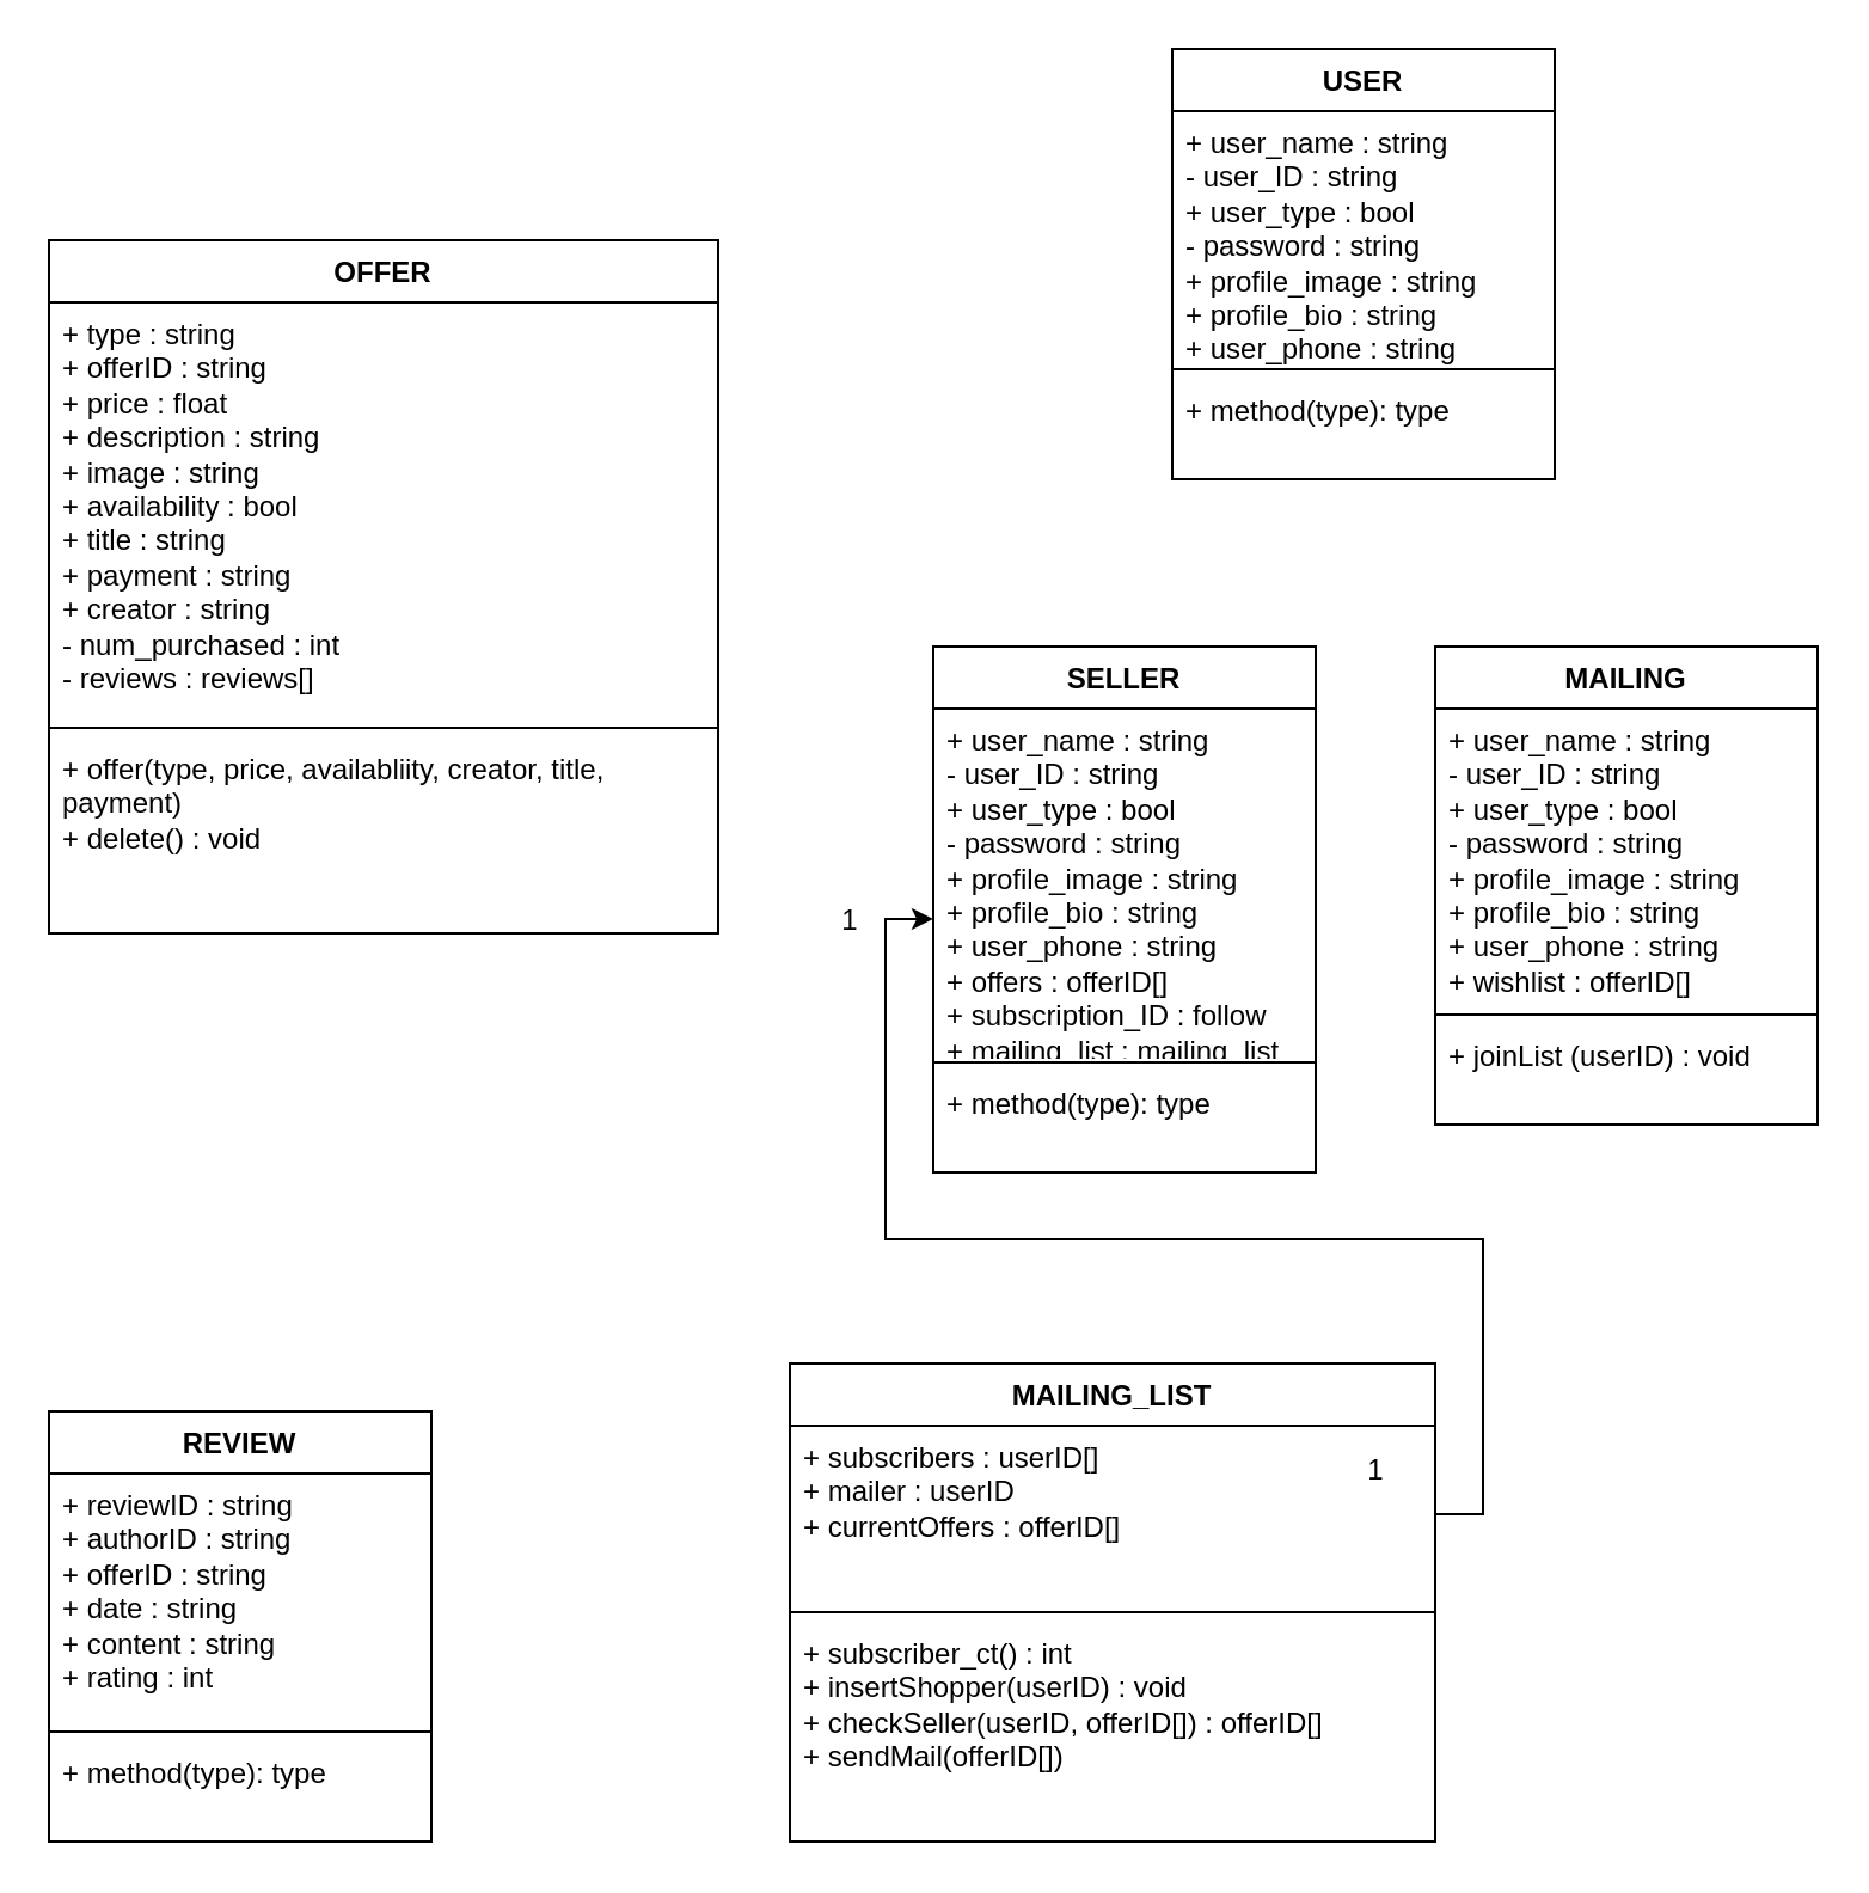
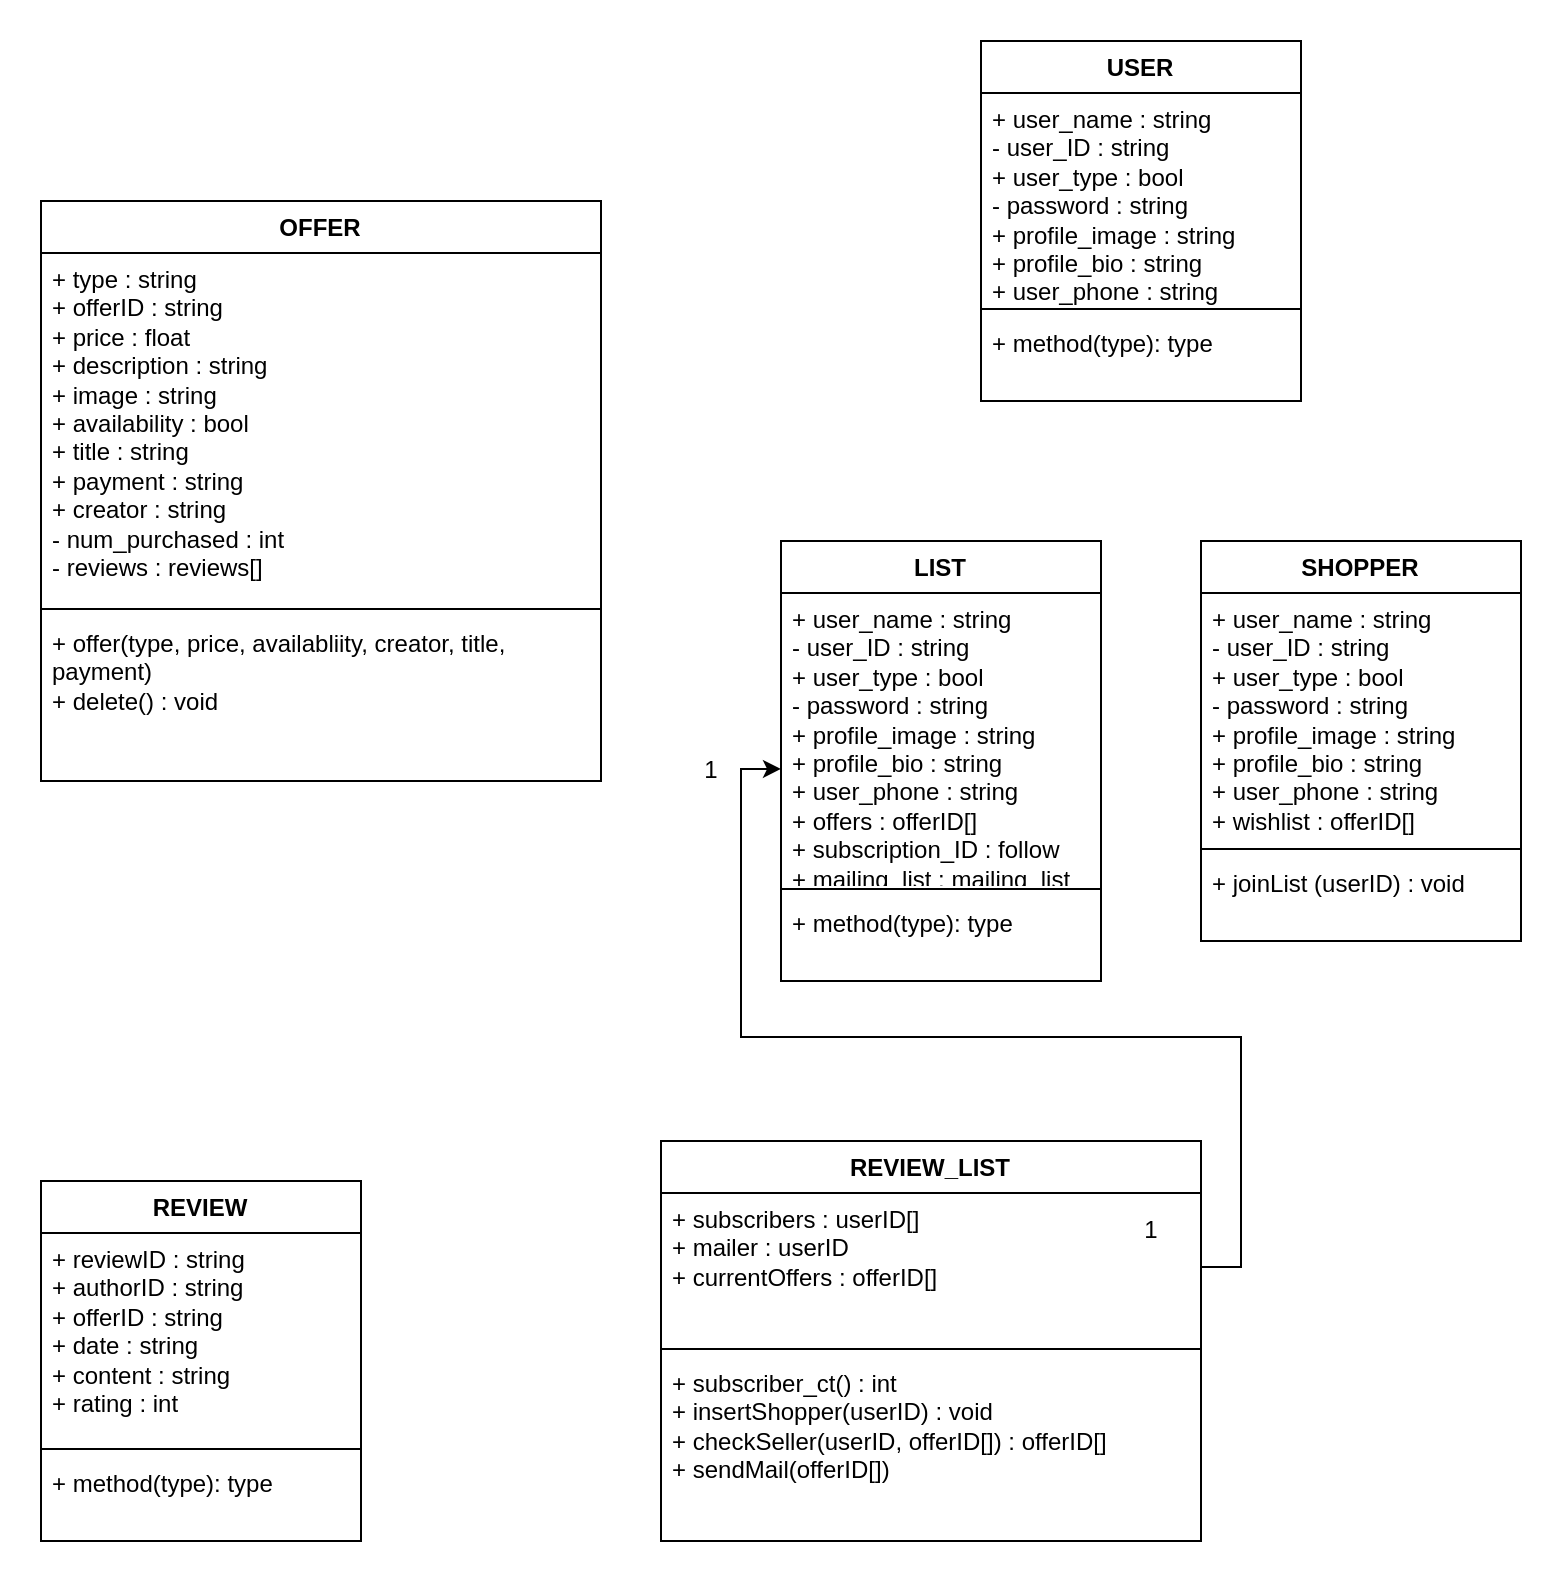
  <mxCell id="0" />
  <mxCell id="1" parent="0" />
  <mxCell id="2" value="OFFER" style="swimlane;fontStyle=1;align=center;verticalAlign=top;childLayout=stackLayout;horizontal=1;startSize=26;horizontalStack=0;resizeParent=1;resizeParentMax=0;resizeLast=0;collapsible=1;marginBottom=0;whiteSpace=wrap;html=1;" vertex="1" parent="1"><mxGeometry x="20" y="100" width="280" height="290" as="geometry" /></mxCell>
  <mxCell id="3" value="+ type : string&lt;div&gt;+ offerID : string&lt;br&gt;&lt;div&gt;+ price : float&lt;/div&gt;&lt;div&gt;+ description : string&lt;/div&gt;&lt;div&gt;+ image : string&lt;/div&gt;&lt;div&gt;+ availability : bool&lt;/div&gt;&lt;div&gt;+ title : string&lt;/div&gt;&lt;div&gt;+ payment : string&lt;/div&gt;&lt;div&gt;+ creator : string&lt;/div&gt;&lt;/div&gt;&lt;div&gt;- num_purchased : int&lt;/div&gt;&lt;div&gt;- reviews : reviews[]&lt;/div&gt;" style="text;strokeColor=none;fillColor=none;align=left;verticalAlign=top;spacingLeft=4;spacingRight=4;overflow=hidden;rotatable=0;points=[[0,0.5],[1,0.5]];portConstraint=eastwest;whiteSpace=wrap;html=1;" vertex="1" parent="2"><mxGeometry y="26" width="280" height="174" as="geometry" /></mxCell>
  <mxCell id="4" value="" style="line;strokeWidth=1;fillColor=none;align=left;verticalAlign=middle;spacingTop=-1;spacingLeft=3;spacingRight=3;rotatable=0;labelPosition=right;points=[];portConstraint=eastwest;strokeColor=inherit;" vertex="1" parent="2"><mxGeometry y="200" width="280" height="8" as="geometry" /></mxCell>
  <mxCell id="5" value="+ offer(type, price, availabliity, creator, title, payment)&lt;div&gt;+ delete() : void&lt;/div&gt;" style="text;strokeColor=none;fillColor=none;align=left;verticalAlign=top;spacingLeft=4;spacingRight=4;overflow=hidden;rotatable=0;points=[[0,0.5],[1,0.5]];portConstraint=eastwest;whiteSpace=wrap;html=1;" vertex="1" parent="2"><mxGeometry y="208" width="280" height="82" as="geometry" /></mxCell>
  <mxCell id="6" value="USER" style="swimlane;fontStyle=1;align=center;verticalAlign=top;childLayout=stackLayout;horizontal=1;startSize=26;horizontalStack=0;resizeParent=1;resizeParentMax=0;resizeLast=0;collapsible=1;marginBottom=0;whiteSpace=wrap;html=1;" vertex="1" parent="1"><mxGeometry x="490" y="20" width="160" height="180" as="geometry" /></mxCell>
  <mxCell id="7" value="+ user_name : string&lt;div&gt;- user_ID : string&lt;/div&gt;&lt;div&gt;+ user_type : bool&lt;/div&gt;&lt;div&gt;- password : string&lt;/div&gt;&lt;div&gt;+ profile_image : string&lt;/div&gt;&lt;div&gt;+ profile_bio : string&lt;/div&gt;&lt;div&gt;+ user_phone : string&lt;/div&gt;" style="text;strokeColor=none;fillColor=none;align=left;verticalAlign=top;spacingLeft=4;spacingRight=4;overflow=hidden;rotatable=0;points=[[0,0.5],[1,0.5]];portConstraint=eastwest;whiteSpace=wrap;html=1;" vertex="1" parent="6"><mxGeometry y="26" width="160" height="104" as="geometry" /></mxCell>
  <mxCell id="8" value="" style="line;strokeWidth=1;fillColor=none;align=left;verticalAlign=middle;spacingTop=-1;spacingLeft=3;spacingRight=3;rotatable=0;labelPosition=right;points=[];portConstraint=eastwest;strokeColor=inherit;" vertex="1" parent="6"><mxGeometry y="130" width="160" height="8" as="geometry" /></mxCell>
  <mxCell id="9" value="+ method(type): type" style="text;strokeColor=none;fillColor=none;align=left;verticalAlign=top;spacingLeft=4;spacingRight=4;overflow=hidden;rotatable=0;points=[[0,0.5],[1,0.5]];portConstraint=eastwest;whiteSpace=wrap;html=1;" vertex="1" parent="6"><mxGeometry y="138" width="160" height="42" as="geometry" /></mxCell>
- <mxCell id="10" value="SELLER" style="swimlane;fontStyle=1;align=center;verticalAlign=top;childLayout=stackLayout;horizontal=1;startSize=26;horizontalStack=0;resizeParent=1;resizeParentMax=0;resizeLast=0;collapsible=1;marginBottom=0;whiteSpace=wrap;html=1;" vertex="1" parent="1"><mxGeometry x="390" y="270" width="160" height="220" as="geometry" /></mxCell>
+ <mxCell id="10" value="LIST" style="swimlane;fontStyle=1;align=center;verticalAlign=top;childLayout=stackLayout;horizontal=1;startSize=26;horizontalStack=0;resizeParent=1;resizeParentMax=0;resizeLast=0;collapsible=1;marginBottom=0;whiteSpace=wrap;html=1;" vertex="1" parent="1"><mxGeometry x="390" y="270" width="160" height="220" as="geometry" /></mxCell>
  <mxCell id="11" value="+ user_name : string&lt;div&gt;- user_ID : string&lt;/div&gt;&lt;div&gt;+ user_type : bool&lt;/div&gt;&lt;div&gt;- password : string&lt;/div&gt;&lt;div&gt;+ profile_image : string&lt;/div&gt;&lt;div&gt;+ profile_bio : string&lt;/div&gt;&lt;div&gt;+ user_phone : string&lt;/div&gt;&lt;div&gt;+ offers : offerID[]&lt;/div&gt;&lt;div&gt;+ subscription_ID : follow&lt;/div&gt;&lt;div&gt;+ mailing_list : mailing_list&lt;/div&gt;" style="text;strokeColor=none;fillColor=none;align=left;verticalAlign=top;spacingLeft=4;spacingRight=4;overflow=hidden;rotatable=0;points=[[0,0.5],[1,0.5]];portConstraint=eastwest;whiteSpace=wrap;html=1;" vertex="1" parent="10"><mxGeometry y="26" width="160" height="144" as="geometry" /></mxCell>
  <mxCell id="12" value="" style="line;strokeWidth=1;fillColor=none;align=left;verticalAlign=middle;spacingTop=-1;spacingLeft=3;spacingRight=3;rotatable=0;labelPosition=right;points=[];portConstraint=eastwest;strokeColor=inherit;" vertex="1" parent="10"><mxGeometry y="170" width="160" height="8" as="geometry" /></mxCell>
  <mxCell id="13" value="+ method(type): type" style="text;strokeColor=none;fillColor=none;align=left;verticalAlign=top;spacingLeft=4;spacingRight=4;overflow=hidden;rotatable=0;points=[[0,0.5],[1,0.5]];portConstraint=eastwest;whiteSpace=wrap;html=1;" vertex="1" parent="10"><mxGeometry y="178" width="160" height="42" as="geometry" /></mxCell>
- <mxCell id="14" value="MAILING" style="swimlane;fontStyle=1;align=center;verticalAlign=top;childLayout=stackLayout;horizontal=1;startSize=26;horizontalStack=0;resizeParent=1;resizeParentMax=0;resizeLast=0;collapsible=1;marginBottom=0;whiteSpace=wrap;html=1;" vertex="1" parent="1"><mxGeometry x="600" y="270" width="160" height="200" as="geometry" /></mxCell>
+ <mxCell id="14" value="SHOPPER" style="swimlane;fontStyle=1;align=center;verticalAlign=top;childLayout=stackLayout;horizontal=1;startSize=26;horizontalStack=0;resizeParent=1;resizeParentMax=0;resizeLast=0;collapsible=1;marginBottom=0;whiteSpace=wrap;html=1;" vertex="1" parent="1"><mxGeometry x="600" y="270" width="160" height="200" as="geometry" /></mxCell>
  <mxCell id="15" value="+ user_name : string&lt;div&gt;- user_ID : string&lt;/div&gt;&lt;div&gt;+ user_type : bool&lt;/div&gt;&lt;div&gt;- password : string&lt;/div&gt;&lt;div&gt;+ profile_image : string&lt;/div&gt;&lt;div&gt;+ profile_bio : string&lt;/div&gt;&lt;div&gt;+ user_phone : string&lt;/div&gt;&lt;div&gt;+ wishlist : offerID[]&lt;/div&gt;" style="text;strokeColor=none;fillColor=none;align=left;verticalAlign=top;spacingLeft=4;spacingRight=4;overflow=hidden;rotatable=0;points=[[0,0.5],[1,0.5]];portConstraint=eastwest;whiteSpace=wrap;html=1;" vertex="1" parent="14"><mxGeometry y="26" width="160" height="124" as="geometry" /></mxCell>
  <mxCell id="16" value="" style="line;strokeWidth=1;fillColor=none;align=left;verticalAlign=middle;spacingTop=-1;spacingLeft=3;spacingRight=3;rotatable=0;labelPosition=right;points=[];portConstraint=eastwest;strokeColor=inherit;" vertex="1" parent="14"><mxGeometry y="150" width="160" height="8" as="geometry" /></mxCell>
  <mxCell id="17" value="+ joinList (userID) : void" style="text;strokeColor=none;fillColor=none;align=left;verticalAlign=top;spacingLeft=4;spacingRight=4;overflow=hidden;rotatable=0;points=[[0,0.5],[1,0.5]];portConstraint=eastwest;whiteSpace=wrap;html=1;" vertex="1" parent="14"><mxGeometry y="158" width="160" height="42" as="geometry" /></mxCell>
  <mxCell id="18" value="REVIEW" style="swimlane;fontStyle=1;align=center;verticalAlign=top;childLayout=stackLayout;horizontal=1;startSize=26;horizontalStack=0;resizeParent=1;resizeParentMax=0;resizeLast=0;collapsible=1;marginBottom=0;whiteSpace=wrap;html=1;" vertex="1" parent="1"><mxGeometry x="20" y="590" width="160" height="180" as="geometry" /></mxCell>
  <mxCell id="19" value="+ reviewID : string&lt;div&gt;+ authorID : string&lt;br&gt;&lt;/div&gt;&lt;div&gt;+ offerID : string&lt;/div&gt;&lt;div&gt;+ date : string&lt;/div&gt;&lt;div&gt;+ content : string&lt;/div&gt;&lt;div&gt;+ rating : int&lt;/div&gt;" style="text;strokeColor=none;fillColor=none;align=left;verticalAlign=top;spacingLeft=4;spacingRight=4;overflow=hidden;rotatable=0;points=[[0,0.5],[1,0.5]];portConstraint=eastwest;whiteSpace=wrap;html=1;" vertex="1" parent="18"><mxGeometry y="26" width="160" height="104" as="geometry" /></mxCell>
  <mxCell id="20" value="" style="line;strokeWidth=1;fillColor=none;align=left;verticalAlign=middle;spacingTop=-1;spacingLeft=3;spacingRight=3;rotatable=0;labelPosition=right;points=[];portConstraint=eastwest;strokeColor=inherit;" vertex="1" parent="18"><mxGeometry y="130" width="160" height="8" as="geometry" /></mxCell>
  <mxCell id="21" value="+ method(type): type" style="text;strokeColor=none;fillColor=none;align=left;verticalAlign=top;spacingLeft=4;spacingRight=4;overflow=hidden;rotatable=0;points=[[0,0.5],[1,0.5]];portConstraint=eastwest;whiteSpace=wrap;html=1;" vertex="1" parent="18"><mxGeometry y="138" width="160" height="42" as="geometry" /></mxCell>
- <mxCell id="22" value="MAILING_LIST" style="swimlane;fontStyle=1;align=center;verticalAlign=top;childLayout=stackLayout;horizontal=1;startSize=26;horizontalStack=0;resizeParent=1;resizeParentMax=0;resizeLast=0;collapsible=1;marginBottom=0;whiteSpace=wrap;html=1;" vertex="1" parent="1"><mxGeometry x="330" y="570" width="270" height="200" as="geometry" /></mxCell>
+ <mxCell id="22" value="REVIEW_LIST" style="swimlane;fontStyle=1;align=center;verticalAlign=top;childLayout=stackLayout;horizontal=1;startSize=26;horizontalStack=0;resizeParent=1;resizeParentMax=0;resizeLast=0;collapsible=1;marginBottom=0;whiteSpace=wrap;html=1;" vertex="1" parent="1"><mxGeometry x="330" y="570" width="270" height="200" as="geometry" /></mxCell>
  <mxCell id="23" value="+ subscribers : userID[]&lt;div&gt;+ mailer : userID&lt;/div&gt;&lt;div&gt;+ currentOffers : offerID[]&lt;/div&gt;" style="text;strokeColor=none;fillColor=none;align=left;verticalAlign=top;spacingLeft=4;spacingRight=4;overflow=hidden;rotatable=0;points=[[0,0.5],[1,0.5]];portConstraint=eastwest;whiteSpace=wrap;html=1;" vertex="1" parent="22"><mxGeometry y="26" width="270" height="74" as="geometry" /></mxCell>
  <mxCell id="24" value="" style="line;strokeWidth=1;fillColor=none;align=left;verticalAlign=middle;spacingTop=-1;spacingLeft=3;spacingRight=3;rotatable=0;labelPosition=right;points=[];portConstraint=eastwest;strokeColor=inherit;" vertex="1" parent="22"><mxGeometry y="100" width="270" height="8" as="geometry" /></mxCell>
  <mxCell id="25" value="+ subscriber_ct() : int&lt;div&gt;+ insertShopper(userID) : void&lt;/div&gt;&lt;div&gt;+ checkSeller(userID, offerID[]) : offerID[]&lt;/div&gt;&lt;div&gt;+ sendMail(offerID[])&lt;/div&gt;" style="text;strokeColor=none;fillColor=none;align=left;verticalAlign=top;spacingLeft=4;spacingRight=4;overflow=hidden;rotatable=0;points=[[0,0.5],[1,0.5]];portConstraint=eastwest;whiteSpace=wrap;html=1;" vertex="1" parent="22"><mxGeometry y="108" width="270" height="92" as="geometry" /></mxCell>
  <mxCell id="26" style="edgeStyle=orthogonalEdgeStyle;rounded=0;orthogonalLoop=1;jettySize=auto;html=1;entryX=0;entryY=0.611;entryDx=0;entryDy=0;entryPerimeter=0;" edge="1" parent="1" source="23" target="11"><mxGeometry relative="1" as="geometry" /></mxCell>
  <mxCell id="27" value="1" style="text;html=1;align=center;verticalAlign=middle;resizable=0;points=[];autosize=1;strokeColor=none;fillColor=none;" vertex="1" parent="1"><mxGeometry x="340" y="370" width="30" height="30" as="geometry" /></mxCell>
  <mxCell id="28" value="1" style="text;html=1;align=center;verticalAlign=middle;resizable=0;points=[];autosize=1;strokeColor=none;fillColor=none;" vertex="1" parent="1"><mxGeometry x="560" y="600" width="30" height="30" as="geometry" /></mxCell>
